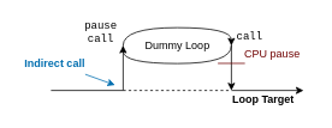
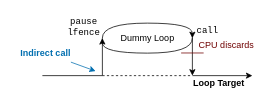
  <mxCell id="0" />
  <mxCell id="1" parent="0" />
  <mxCell id="2" value="" style="endArrow=classic;html=1;" edge="1" parent="1"><mxGeometry width="50" height="50" relative="1" as="geometry"><mxPoint x="256" y="100" as="sourcePoint" /><mxPoint x="336" y="100" as="targetPoint" /></mxGeometry></mxCell>
  <mxCell id="3" value="" style="endArrow=none;html=1;fontFamily=Helvetica;" edge="1" parent="1"><mxGeometry width="50" height="50" relative="1" as="geometry"><mxPoint x="136" y="100" as="sourcePoint" /><mxPoint x="136" y="50" as="targetPoint" /></mxGeometry></mxCell>
  <mxCell id="4" value="" style="endArrow=none;html=1;fontFamily=Helvetica;startArrow=classic;startFill=1;" edge="1" parent="1"><mxGeometry width="50" height="50" relative="1" as="geometry"><mxPoint x="256" y="100" as="sourcePoint" /><mxPoint x="256" y="46" as="targetPoint" /></mxGeometry></mxCell>
  <mxCell id="5" value="" style="endArrow=classic;html=1;fontFamily=Helvetica;edgeStyle=orthogonalEdgeStyle;curved=1;startArrow=none;startFill=0;endFill=1;" edge="1" parent="1"><mxGeometry width="50" height="50" relative="1" as="geometry"><mxPoint x="135.96" y="49.99" as="sourcePoint" /><mxPoint x="255.96" y="49.99" as="targetPoint" /><Array as="points"><mxPoint x="135.99" y="29.99" /><mxPoint x="255.99" y="29.99" /></Array></mxGeometry></mxCell>
  <mxCell id="6" value="" style="endArrow=none;html=1;fontFamily=Helvetica;dashed=1;" edge="1" parent="1"><mxGeometry width="50" height="50" relative="1" as="geometry"><mxPoint x="136" y="100" as="sourcePoint" /><mxPoint x="256" y="100" as="targetPoint" /></mxGeometry></mxCell>
  <mxCell id="7" value="" style="endArrow=none;html=1;fontFamily=Helvetica;" edge="1" parent="1"><mxGeometry width="50" height="50" relative="1" as="geometry"><mxPoint x="56" y="100" as="sourcePoint" /><mxPoint x="136" y="100" as="targetPoint" /></mxGeometry></mxCell>
  <mxCell id="8" style="edgeStyle=none;rounded=0;jumpStyle=none;orthogonalLoop=1;jettySize=auto;html=1;startArrow=none;startFill=0;fontFamily=Helvetica;exitX=0.925;exitY=1.1;exitDx=0;exitDy=0;exitPerimeter=0;fillColor=#1ba1e2;strokeColor=#006EAF;" edge="1" parent="1" source="9"><mxGeometry relative="1" as="geometry"><mxPoint x="127" y="94" as="targetPoint" /></mxGeometry></mxCell>
  <mxCell id="9" value="Indirect call" style="text;html=1;align=center;verticalAlign=middle;resizable=0;points=[];autosize=1;fontFamily=Helvetica;fontStyle=1;labelBackgroundColor=#ffffff;fontColor=#006EAF;" vertex="1" parent="1"><mxGeometry x="20" y="60" width="80" height="20" as="geometry" /></mxCell>
  <mxCell id="10" value="" style="endArrow=none;html=1;strokeWidth=1;fontFamily=Helvetica;fillColor=#a20025;strokeColor=#6F0000;" edge="1" parent="1"><mxGeometry width="50" height="50" relative="1" as="geometry"><mxPoint x="241" y="69.8" as="sourcePoint" /><mxPoint x="271" y="69.8" as="targetPoint" /></mxGeometry></mxCell>
- <mxCell id="11" value="CPU pause" style="text;html=1;align=center;verticalAlign=middle;resizable=0;points=[];autosize=1;fontFamily=Helvetica;labelBackgroundColor=none;fontColor=#6F0000;" vertex="1" parent="1"><mxGeometry x="256" y="50" width="90" height="20" as="geometry" /></mxCell>
+ <mxCell id="11" value="CPU discards" style="text;html=1;align=center;verticalAlign=middle;resizable=0;points=[];autosize=1;fontFamily=Helvetica;labelBackgroundColor=none;fontColor=#6F0000;" vertex="1" parent="1"><mxGeometry x="256" y="50" width="90" height="20" as="geometry" /></mxCell>
  <mxCell id="12" value="Loop Target" style="text;html=1;align=center;verticalAlign=middle;resizable=0;points=[];autosize=1;fontFamily=Helvetica;fontStyle=1" vertex="1" parent="1"><mxGeometry x="246" y="100" width="90" height="20" as="geometry" /></mxCell>
  <mxCell id="13" value="" style="endArrow=none;html=1;fontFamily=Helvetica;edgeStyle=orthogonalEdgeStyle;curved=1;startArrow=classic;startFill=1;" edge="1" parent="1"><mxGeometry width="50" height="50" relative="1" as="geometry"><mxPoint x="135.95" y="49.98" as="sourcePoint" /><mxPoint x="255.95" y="49.98" as="targetPoint" /><Array as="points"><mxPoint x="135.99" y="69.99" /><mxPoint x="255.99" y="69.99" /></Array></mxGeometry></mxCell>
  <mxCell id="14" value="Dummy Loop" style="text;html=1;align=center;verticalAlign=middle;resizable=0;points=[];autosize=1;fontFamily=Helvetica;fontColor=#000000;" vertex="1" parent="1"><mxGeometry x="151" y="40" width="90" height="20" as="geometry" /></mxCell>
  <mxCell id="15" value="call" style="text;html=1;align=center;verticalAlign=middle;resizable=0;points=[];autosize=1;fontFamily=Courier New;fontColor=#000000;" vertex="1" parent="1"><mxGeometry x="256" y="30" width="40" height="20" as="geometry" /></mxCell>
- <mxCell id="16" value="pause&lt;br&gt;call" style="text;html=1;align=center;verticalAlign=middle;resizable=0;points=[];autosize=1;fontFamily=Courier New;fontColor=#000000;" vertex="1" parent="1"><mxGeometry x="81" y="20" width="60" height="30" as="geometry" /></mxCell>
+ <mxCell id="16" value="pause&lt;br&gt;lfence" style="text;html=1;align=center;verticalAlign=middle;resizable=0;points=[];autosize=1;fontFamily=Courier New;fontColor=#000000;" vertex="1" parent="1"><mxGeometry x="81" y="20" width="60" height="30" as="geometry" /></mxCell>
